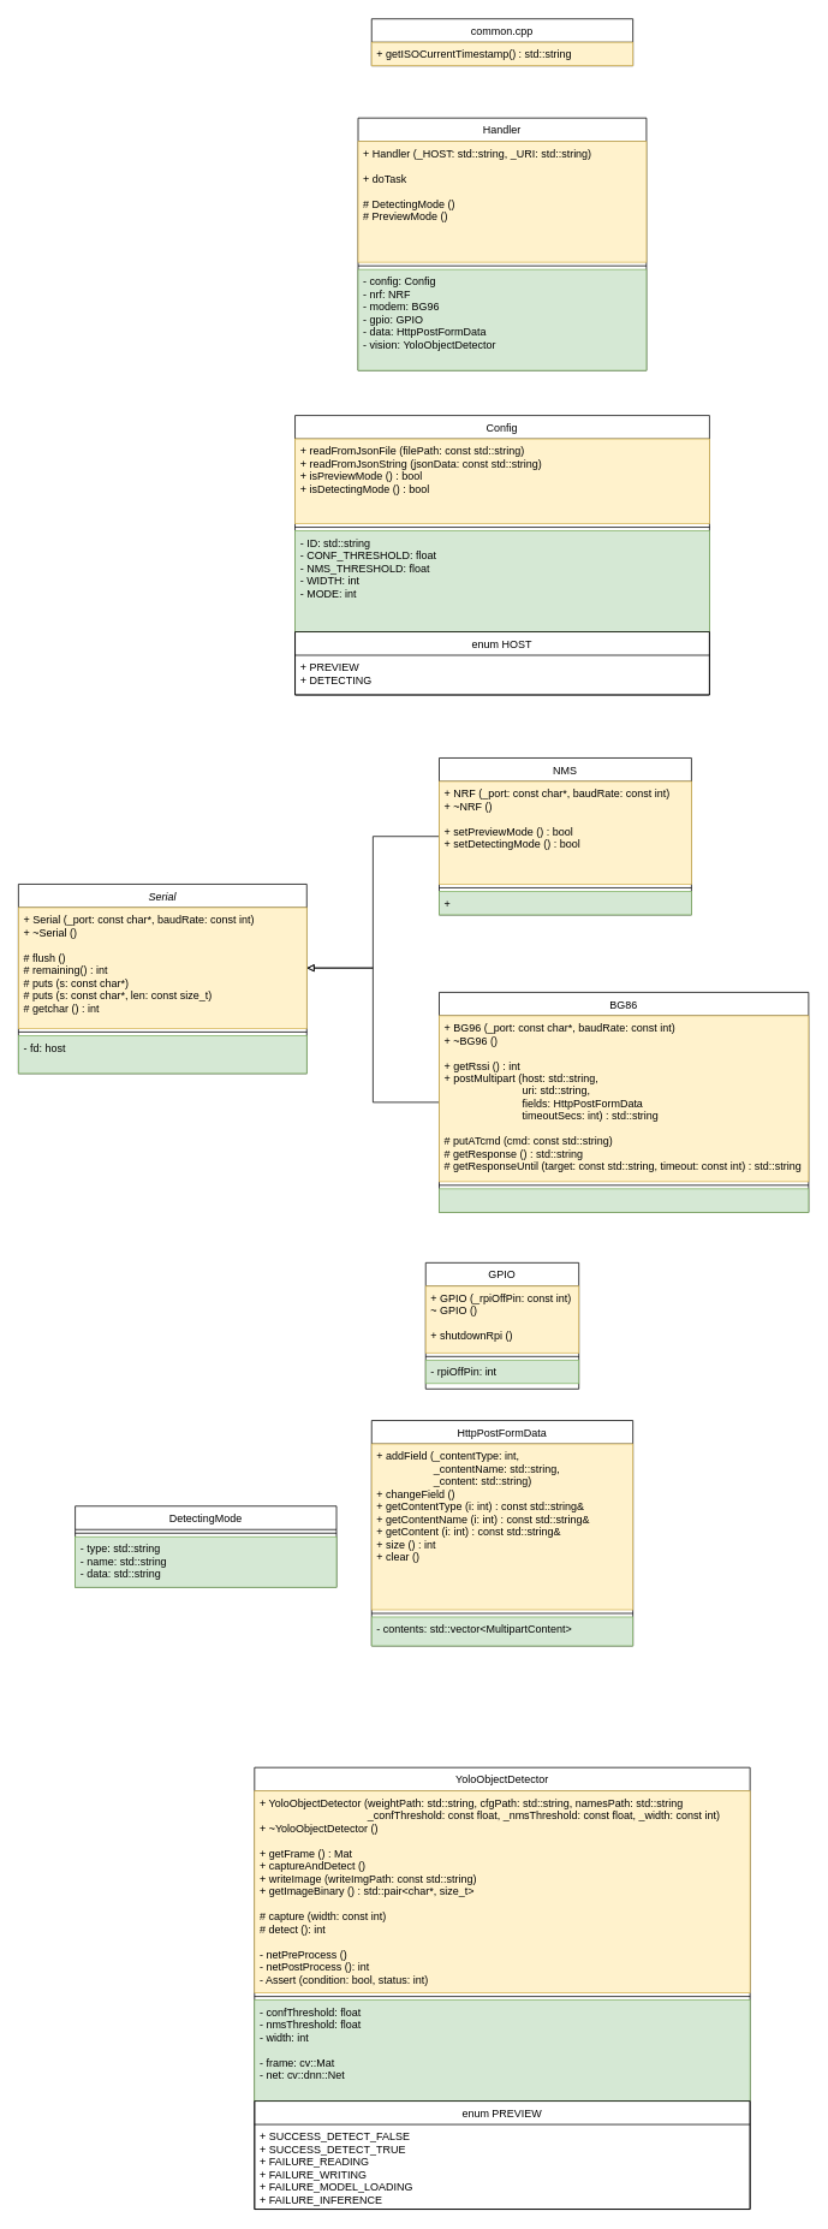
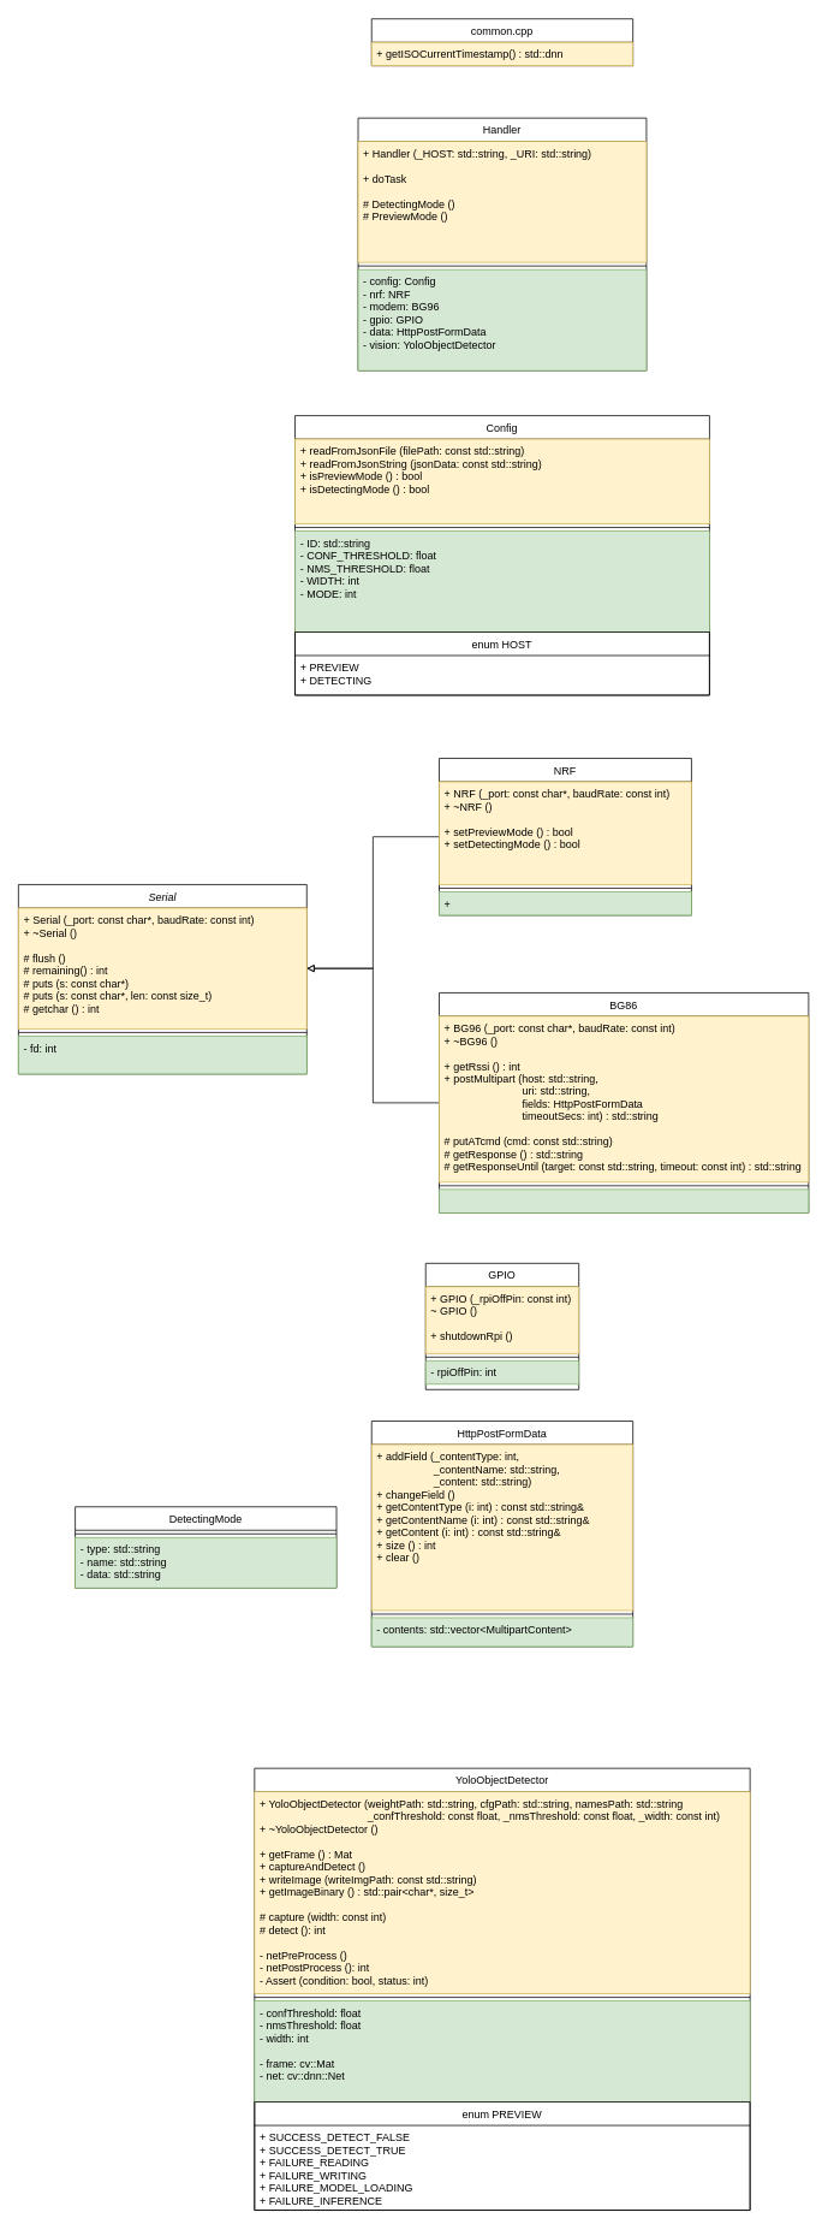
  <mxCell id="0" />
  <mxCell id="1" parent="0" />
  <mxCell id="2" value="HttpPostFormData" style="swimlane;fontStyle=0;align=center;verticalAlign=top;childLayout=stackLayout;horizontal=1;startSize=26;horizontalStack=0;resizeParent=1;resizeLast=0;collapsible=1;marginBottom=0;rounded=0;shadow=0;strokeWidth=1;" vertex="1" parent="1"><mxGeometry x="412" y="1575" width="290" height="250" as="geometry"><mxRectangle x="130" y="380" width="160" height="26" as="alternateBounds" /></mxGeometry></mxCell>
  <mxCell id="3" value="+ addField (_contentType: int,&#10;                   _contentName: std::string, &#10;                   _content: std::string)&#10;+ changeField ()&#10;+ getContentType (i: int) : const std::string&amp; &#10;+ getContentName (i: int) : const std::string&amp;&#10;+ getContent (i: int) : const std::string&amp;&#10;+ size () : int&#10;+ clear ()" style="text;align=left;verticalAlign=top;spacingLeft=4;spacingRight=4;overflow=hidden;rotatable=0;points=[[0,0.5],[1,0.5]];portConstraint=eastwest;fillColor=#fff2cc;strokeColor=#d6b656;" vertex="1" parent="2"><mxGeometry y="26" width="290" height="184" as="geometry" /></mxCell>
  <mxCell id="4" value="" style="line;html=1;strokeWidth=1;align=left;verticalAlign=middle;spacingTop=-1;spacingLeft=3;spacingRight=3;rotatable=0;labelPosition=right;points=[];portConstraint=eastwest;" vertex="1" parent="2"><mxGeometry y="210" width="290" height="8" as="geometry" /></mxCell>
  <mxCell id="5" value="- contents: std::vector&lt;MultipartContent&gt;" style="text;align=left;verticalAlign=top;spacingLeft=4;spacingRight=4;overflow=hidden;rotatable=0;points=[[0,0.5],[1,0.5]];portConstraint=eastwest;fillColor=#d5e8d4;strokeColor=#82b366;" vertex="1" parent="2"><mxGeometry y="218" width="290" height="32" as="geometry" /></mxCell>
  <mxCell id="6" value="GPIO" style="swimlane;fontStyle=0;align=center;verticalAlign=top;childLayout=stackLayout;horizontal=1;startSize=26;horizontalStack=0;resizeParent=1;resizeLast=0;collapsible=1;marginBottom=0;rounded=0;shadow=0;strokeWidth=1;" vertex="1" parent="1"><mxGeometry x="472" y="1400" width="170" height="140" as="geometry"><mxRectangle x="130" y="380" width="160" height="26" as="alternateBounds" /></mxGeometry></mxCell>
  <mxCell id="7" value="+ GPIO (_rpiOffPin: const int)&#10;~ GPIO ()&#10;&#10;+ shutdownRpi ()" style="text;align=left;verticalAlign=top;spacingLeft=4;spacingRight=4;overflow=hidden;rotatable=0;points=[[0,0.5],[1,0.5]];portConstraint=eastwest;fillColor=#fff2cc;strokeColor=#d6b656;" vertex="1" parent="6"><mxGeometry y="26" width="170" height="74" as="geometry" /></mxCell>
  <mxCell id="8" value="" style="line;html=1;strokeWidth=1;align=left;verticalAlign=middle;spacingTop=-1;spacingLeft=3;spacingRight=3;rotatable=0;labelPosition=right;points=[];portConstraint=eastwest;" vertex="1" parent="6"><mxGeometry y="100" width="170" height="8" as="geometry" /></mxCell>
  <mxCell id="9" value="- rpiOffPin: int" style="text;align=left;verticalAlign=top;spacingLeft=4;spacingRight=4;overflow=hidden;rotatable=0;points=[[0,0.5],[1,0.5]];portConstraint=eastwest;fillColor=#d5e8d4;strokeColor=#82b366;" vertex="1" parent="6"><mxGeometry y="108" width="170" height="26" as="geometry" /></mxCell>
  <mxCell id="10" value="YoloObjectDetector" style="swimlane;fontStyle=0;align=center;verticalAlign=top;childLayout=stackLayout;horizontal=1;startSize=26;horizontalStack=0;resizeParent=1;resizeLast=0;collapsible=1;marginBottom=0;rounded=0;shadow=0;strokeWidth=1;" vertex="1" parent="1"><mxGeometry x="282" y="1960" width="550" height="490" as="geometry"><mxRectangle x="230" y="140" width="160" height="26" as="alternateBounds" /></mxGeometry></mxCell>
  <mxCell id="11" value="+ YoloObjectDetector (weightPath: std::string, cfgPath: std::string, namesPath: std::string&#10;                                    _confThreshold: const float, _nmsThreshold: const float, _width: const int)&#10;+ ~YoloObjectDetector ()&#10;&#10;+ getFrame () : Mat&#10;+ captureAndDetect ()&#10;+ writeImage (writeImgPath: const std::string) &#10;+ getImageBinary () : std::pair&lt;char*, size_t&gt;&#10;&#10;# capture (width: const int)&#10;# detect (): int&#10;&#10;- netPreProcess ()&#10;- netPostProcess (): int&#10;- Assert (condition: bool, status: int)" style="text;align=left;verticalAlign=top;spacingLeft=4;spacingRight=4;overflow=hidden;rotatable=0;points=[[0,0.5],[1,0.5]];portConstraint=eastwest;fillColor=#fff2cc;strokeColor=#d6b656;" vertex="1" parent="10"><mxGeometry y="26" width="550" height="224" as="geometry" /></mxCell>
  <mxCell id="12" value="" style="line;html=1;strokeWidth=1;align=left;verticalAlign=middle;spacingTop=-1;spacingLeft=3;spacingRight=3;rotatable=0;labelPosition=right;points=[];portConstraint=eastwest;" vertex="1" parent="10"><mxGeometry y="250" width="550" height="8" as="geometry" /></mxCell>
  <mxCell id="13" value="- confThreshold: float&#10;- nmsThreshold: float&#10;- width: int&#10;&#10;- frame: cv::Mat&#10;- net: cv::dnn::Net" style="text;align=left;verticalAlign=top;spacingLeft=4;spacingRight=4;overflow=hidden;rotatable=0;points=[[0,0.5],[1,0.5]];portConstraint=eastwest;fillColor=#d5e8d4;strokeColor=#82b366;" vertex="1" parent="10"><mxGeometry y="258" width="550" height="112" as="geometry" /></mxCell>
  <mxCell id="14" value="enum PREVIEW" style="swimlane;fontStyle=0;childLayout=stackLayout;horizontal=1;startSize=26;fillColor=none;horizontalStack=0;resizeParent=1;resizeParentMax=0;resizeLast=0;collapsible=1;marginBottom=0;" vertex="1" parent="10"><mxGeometry y="370" width="550" height="120" as="geometry" /></mxCell>
  <mxCell id="15" value="+ SUCCESS_DETECT_FALSE&#10;+ SUCCESS_DETECT_TRUE&#10;+ FAILURE_READING&#10;+ FAILURE_WRITING&#10;+ FAILURE_MODEL_LOADING&#10;+ FAILURE_INFERENCE" style="text;strokeColor=none;fillColor=none;align=left;verticalAlign=top;spacingLeft=4;spacingRight=4;overflow=hidden;rotatable=0;points=[[0,0.5],[1,0.5]];portConstraint=eastwest;" vertex="1" parent="14"><mxGeometry y="26" width="550" height="94" as="geometry" /></mxCell>
  <mxCell id="16" value="Config" style="swimlane;fontStyle=0;align=center;verticalAlign=top;childLayout=stackLayout;horizontal=1;startSize=26;horizontalStack=0;resizeParent=1;resizeLast=0;collapsible=1;marginBottom=0;rounded=0;shadow=0;strokeWidth=1;" vertex="1" parent="1"><mxGeometry x="327" y="460" width="460" height="310" as="geometry"><mxRectangle x="130" y="380" width="160" height="26" as="alternateBounds" /></mxGeometry></mxCell>
  <mxCell id="17" value="+ readFromJsonFile (filePath: const std::string)&#10;+ readFromJsonString (jsonData: const std::string)&#10;+ isPreviewMode () : bool&#10;+ isDetectingMode () : bool" style="text;align=left;verticalAlign=top;spacingLeft=4;spacingRight=4;overflow=hidden;rotatable=0;points=[[0,0.5],[1,0.5]];portConstraint=eastwest;fillColor=#fff2cc;strokeColor=#d6b656;" vertex="1" parent="16"><mxGeometry y="26" width="460" height="94" as="geometry" /></mxCell>
  <mxCell id="18" value="" style="line;html=1;strokeWidth=1;align=left;verticalAlign=middle;spacingTop=-1;spacingLeft=3;spacingRight=3;rotatable=0;labelPosition=right;points=[];portConstraint=eastwest;" vertex="1" parent="16"><mxGeometry y="120" width="460" height="8" as="geometry" /></mxCell>
  <mxCell id="19" value="- ID: std::string&#10;- CONF_THRESHOLD: float&#10;- NMS_THRESHOLD: float&#10;- WIDTH: int&#10;- MODE: int&#10;" style="text;align=left;verticalAlign=top;spacingLeft=4;spacingRight=4;overflow=hidden;rotatable=0;points=[[0,0.5],[1,0.5]];portConstraint=eastwest;fillColor=#d5e8d4;strokeColor=#82b366;" vertex="1" parent="16"><mxGeometry y="128" width="460" height="112" as="geometry" /></mxCell>
  <mxCell id="20" value="enum HOST" style="swimlane;fontStyle=0;childLayout=stackLayout;horizontal=1;startSize=26;fillColor=none;horizontalStack=0;resizeParent=1;resizeParentMax=0;resizeLast=0;collapsible=1;marginBottom=0;" vertex="1" parent="16"><mxGeometry y="240" width="460" height="70" as="geometry" /></mxCell>
  <mxCell id="21" value="+ PREVIEW&#10;+ DETECTING" style="text;strokeColor=none;fillColor=none;align=left;verticalAlign=top;spacingLeft=4;spacingRight=4;overflow=hidden;rotatable=0;points=[[0,0.5],[1,0.5]];portConstraint=eastwest;" vertex="1" parent="20"><mxGeometry y="26" width="460" height="44" as="geometry" /></mxCell>
  <mxCell id="22" value="common.cpp" style="swimlane;fontStyle=0;childLayout=stackLayout;horizontal=1;startSize=26;fillColor=none;horizontalStack=0;resizeParent=1;resizeParentMax=0;resizeLast=0;collapsible=1;marginBottom=0;" vertex="1" parent="1"><mxGeometry x="412" y="20" width="290" height="52" as="geometry" /></mxCell>
- <mxCell id="23" value="+ getISOCurrentTimestamp() : std::string" style="text;strokeColor=#d6b656;fillColor=#fff2cc;align=left;verticalAlign=top;spacingLeft=4;spacingRight=4;overflow=hidden;rotatable=0;points=[[0,0.5],[1,0.5]];portConstraint=eastwest;" vertex="1" parent="22"><mxGeometry y="26" width="290" height="26" as="geometry" /></mxCell>
+ <mxCell id="23" value="+ getISOCurrentTimestamp() : std::dnn" style="text;strokeColor=#d6b656;fillColor=#fff2cc;align=left;verticalAlign=top;spacingLeft=4;spacingRight=4;overflow=hidden;rotatable=0;points=[[0,0.5],[1,0.5]];portConstraint=eastwest;" vertex="1" parent="22"><mxGeometry y="26" width="290" height="26" as="geometry" /></mxCell>
  <mxCell id="24" value="Handler" style="swimlane;fontStyle=0;align=center;verticalAlign=top;childLayout=stackLayout;horizontal=1;startSize=26;horizontalStack=0;resizeParent=1;resizeLast=0;collapsible=1;marginBottom=0;rounded=0;shadow=0;strokeWidth=1;" vertex="1" parent="1"><mxGeometry x="397" y="130" width="320" height="280" as="geometry"><mxRectangle x="230" y="140" width="160" height="26" as="alternateBounds" /></mxGeometry></mxCell>
  <mxCell id="25" value="+ Handler (_HOST: std::string, _URI: std::string)&#10;&#10;+ doTask &#10;&#10;# DetectingMode ()&#10;# PreviewMode ()" style="text;align=left;verticalAlign=top;spacingLeft=4;spacingRight=4;overflow=hidden;rotatable=0;points=[[0,0.5],[1,0.5]];portConstraint=eastwest;fillColor=#fff2cc;strokeColor=#d6b656;" vertex="1" parent="24"><mxGeometry y="26" width="320" height="134" as="geometry" /></mxCell>
  <mxCell id="26" value="" style="line;html=1;strokeWidth=1;align=left;verticalAlign=middle;spacingTop=-1;spacingLeft=3;spacingRight=3;rotatable=0;labelPosition=right;points=[];portConstraint=eastwest;" vertex="1" parent="24"><mxGeometry y="160" width="320" height="8" as="geometry" /></mxCell>
  <mxCell id="27" value="- config: Config&#10;- nrf: NRF&#10;- modem: BG96&#10;- gpio: GPIO&#10;- data: HttpPostFormData&#10;- vision: YoloObjectDetector" style="text;align=left;verticalAlign=top;spacingLeft=4;spacingRight=4;overflow=hidden;rotatable=0;points=[[0,0.5],[1,0.5]];portConstraint=eastwest;fillColor=#d5e8d4;strokeColor=#82b366;" vertex="1" parent="24"><mxGeometry y="168" width="320" height="112" as="geometry" /></mxCell>
  <mxCell id="28" value="Serial" style="swimlane;fontStyle=2;align=center;verticalAlign=top;childLayout=stackLayout;horizontal=1;startSize=26;horizontalStack=0;resizeParent=1;resizeLast=0;collapsible=1;marginBottom=0;rounded=0;shadow=0;strokeWidth=1;" parent="1" vertex="1"><mxGeometry x="20" y="980" width="320" height="210" as="geometry"><mxRectangle x="230" y="140" width="160" height="26" as="alternateBounds" /></mxGeometry></mxCell>
  <mxCell id="29" value="+ Serial (_port: const char*, baudRate: const int)&#10;+ ~Serial ()&#10;&#10;# flush ()&#10;# remaining() : int&#10;# puts (s: const char*)&#10;# puts (s: const char*, len: const size_t)&#10;# getchar () : int&#10;" style="text;align=left;verticalAlign=top;spacingLeft=4;spacingRight=4;overflow=hidden;rotatable=0;points=[[0,0.5],[1,0.5]];portConstraint=eastwest;fillColor=#fff2cc;strokeColor=#d6b656;" parent="28" vertex="1"><mxGeometry y="26" width="320" height="134" as="geometry" /></mxCell>
  <mxCell id="30" value="" style="line;html=1;strokeWidth=1;align=left;verticalAlign=middle;spacingTop=-1;spacingLeft=3;spacingRight=3;rotatable=0;labelPosition=right;points=[];portConstraint=eastwest;" parent="28" vertex="1"><mxGeometry y="160" width="320" height="8" as="geometry" /></mxCell>
- <mxCell id="31" value="- fd: host" style="text;align=left;verticalAlign=top;spacingLeft=4;spacingRight=4;overflow=hidden;rotatable=0;points=[[0,0.5],[1,0.5]];portConstraint=eastwest;fillColor=#d5e8d4;strokeColor=#82b366;" parent="28" vertex="1"><mxGeometry y="168" width="320" height="42" as="geometry" /></mxCell>
+ <mxCell id="31" value="- fd: int" style="text;align=left;verticalAlign=top;spacingLeft=4;spacingRight=4;overflow=hidden;rotatable=0;points=[[0,0.5],[1,0.5]];portConstraint=eastwest;fillColor=#d5e8d4;strokeColor=#82b366;" parent="28" vertex="1"><mxGeometry y="168" width="320" height="42" as="geometry" /></mxCell>
  <mxCell id="32" style="edgeStyle=orthogonalEdgeStyle;rounded=0;orthogonalLoop=1;jettySize=auto;html=1;entryX=1;entryY=0.5;entryDx=0;entryDy=0;endArrow=block;endFill=0;" edge="1" parent="1" source="33" target="29"><mxGeometry relative="1" as="geometry" /></mxCell>
- <mxCell id="33" value="NMS" style="swimlane;fontStyle=0;align=center;verticalAlign=top;childLayout=stackLayout;horizontal=1;startSize=26;horizontalStack=0;resizeParent=1;resizeLast=0;collapsible=1;marginBottom=0;rounded=0;shadow=0;strokeWidth=1;" parent="1" vertex="1"><mxGeometry x="487" y="840" width="280" height="174" as="geometry"><mxRectangle x="130" y="380" width="160" height="26" as="alternateBounds" /></mxGeometry></mxCell>
+ <mxCell id="33" value="NRF" style="swimlane;fontStyle=0;align=center;verticalAlign=top;childLayout=stackLayout;horizontal=1;startSize=26;horizontalStack=0;resizeParent=1;resizeLast=0;collapsible=1;marginBottom=0;rounded=0;shadow=0;strokeWidth=1;" parent="1" vertex="1"><mxGeometry x="487" y="840" width="280" height="174" as="geometry"><mxRectangle x="130" y="380" width="160" height="26" as="alternateBounds" /></mxGeometry></mxCell>
  <mxCell id="34" value="+ NRF (_port: const char*, baudRate: const int)&#10;+ ~NRF ()&#10;&#10;+ setPreviewMode () : bool&#10;+ setDetectingMode () : bool" style="text;align=left;verticalAlign=top;spacingLeft=4;spacingRight=4;overflow=hidden;rotatable=0;points=[[0,0.5],[1,0.5]];portConstraint=eastwest;fillColor=#fff2cc;strokeColor=#d6b656;" parent="33" vertex="1"><mxGeometry y="26" width="280" height="114" as="geometry" /></mxCell>
  <mxCell id="35" value="" style="line;html=1;strokeWidth=1;align=left;verticalAlign=middle;spacingTop=-1;spacingLeft=3;spacingRight=3;rotatable=0;labelPosition=right;points=[];portConstraint=eastwest;" parent="33" vertex="1"><mxGeometry y="140" width="280" height="8" as="geometry" /></mxCell>
  <mxCell id="36" value="+ " style="text;align=left;verticalAlign=top;spacingLeft=4;spacingRight=4;overflow=hidden;rotatable=0;points=[[0,0.5],[1,0.5]];portConstraint=eastwest;fillColor=#d5e8d4;strokeColor=#82b366;" parent="33" vertex="1"><mxGeometry y="148" width="280" height="26" as="geometry" /></mxCell>
  <mxCell id="37" style="edgeStyle=orthogonalEdgeStyle;rounded=0;orthogonalLoop=1;jettySize=auto;html=1;entryX=1;entryY=0.5;entryDx=0;entryDy=0;endArrow=block;endFill=0;" edge="1" parent="1" source="38" target="29"><mxGeometry relative="1" as="geometry" /></mxCell>
  <mxCell id="38" value="BG86" style="swimlane;fontStyle=0;align=center;verticalAlign=top;childLayout=stackLayout;horizontal=1;startSize=26;horizontalStack=0;resizeParent=1;resizeLast=0;collapsible=1;marginBottom=0;rounded=0;shadow=0;strokeWidth=1;" vertex="1" parent="1"><mxGeometry x="487" y="1100" width="410" height="244" as="geometry"><mxRectangle x="130" y="380" width="160" height="26" as="alternateBounds" /></mxGeometry></mxCell>
  <mxCell id="39" value="+ BG96 (_port: const char*, baudRate: const int)&#10;+ ~BG96 ()&#10;&#10;+ getRssi () : int&#10;+ postMultipart (host: std::string, &#10;                          uri: std::string, &#10;                          fields: HttpPostFormData&#10;                          timeoutSecs: int) : std::string &#10;&#10;# putATcmd (cmd: const std::string)&#10;# getResponse () : std::string&#10;# getResponseUntil (target: const std::string, timeout: const int) : std::string&#10;" style="text;align=left;verticalAlign=top;spacingLeft=4;spacingRight=4;overflow=hidden;rotatable=0;points=[[0,0.5],[1,0.5]];portConstraint=eastwest;fillColor=#fff2cc;strokeColor=#d6b656;" vertex="1" parent="38"><mxGeometry y="26" width="410" height="184" as="geometry" /></mxCell>
  <mxCell id="40" value="" style="line;html=1;strokeWidth=1;align=left;verticalAlign=middle;spacingTop=-1;spacingLeft=3;spacingRight=3;rotatable=0;labelPosition=right;points=[];portConstraint=eastwest;" vertex="1" parent="38"><mxGeometry y="210" width="410" height="8" as="geometry" /></mxCell>
  <mxCell id="41" value="" style="text;align=left;verticalAlign=top;spacingLeft=4;spacingRight=4;overflow=hidden;rotatable=0;points=[[0,0.5],[1,0.5]];portConstraint=eastwest;fillColor=#d5e8d4;strokeColor=#82b366;" vertex="1" parent="38"><mxGeometry y="218" width="410" height="26" as="geometry" /></mxCell>
  <mxCell id="42" value="DetectingMode" style="swimlane;fontStyle=0;align=center;verticalAlign=top;childLayout=stackLayout;horizontal=1;startSize=26;horizontalStack=0;resizeParent=1;resizeLast=0;collapsible=1;marginBottom=0;rounded=0;shadow=0;strokeWidth=1;" vertex="1" parent="1"><mxGeometry x="83" y="1670" width="290" height="90" as="geometry"><mxRectangle x="130" y="380" width="160" height="26" as="alternateBounds" /></mxGeometry></mxCell>
  <mxCell id="43" value="" style="line;html=1;strokeWidth=1;align=left;verticalAlign=middle;spacingTop=-1;spacingLeft=3;spacingRight=3;rotatable=0;labelPosition=right;points=[];portConstraint=eastwest;" vertex="1" parent="42"><mxGeometry y="26" width="290" height="8" as="geometry" /></mxCell>
  <mxCell id="44" value="- type: std::string&#10;- name: std::string&#10;- data: std::string" style="text;align=left;verticalAlign=top;spacingLeft=4;spacingRight=4;overflow=hidden;rotatable=0;points=[[0,0.5],[1,0.5]];portConstraint=eastwest;fillColor=#d5e8d4;strokeColor=#82b366;" vertex="1" parent="42"><mxGeometry y="34" width="290" height="56" as="geometry" /></mxCell>
